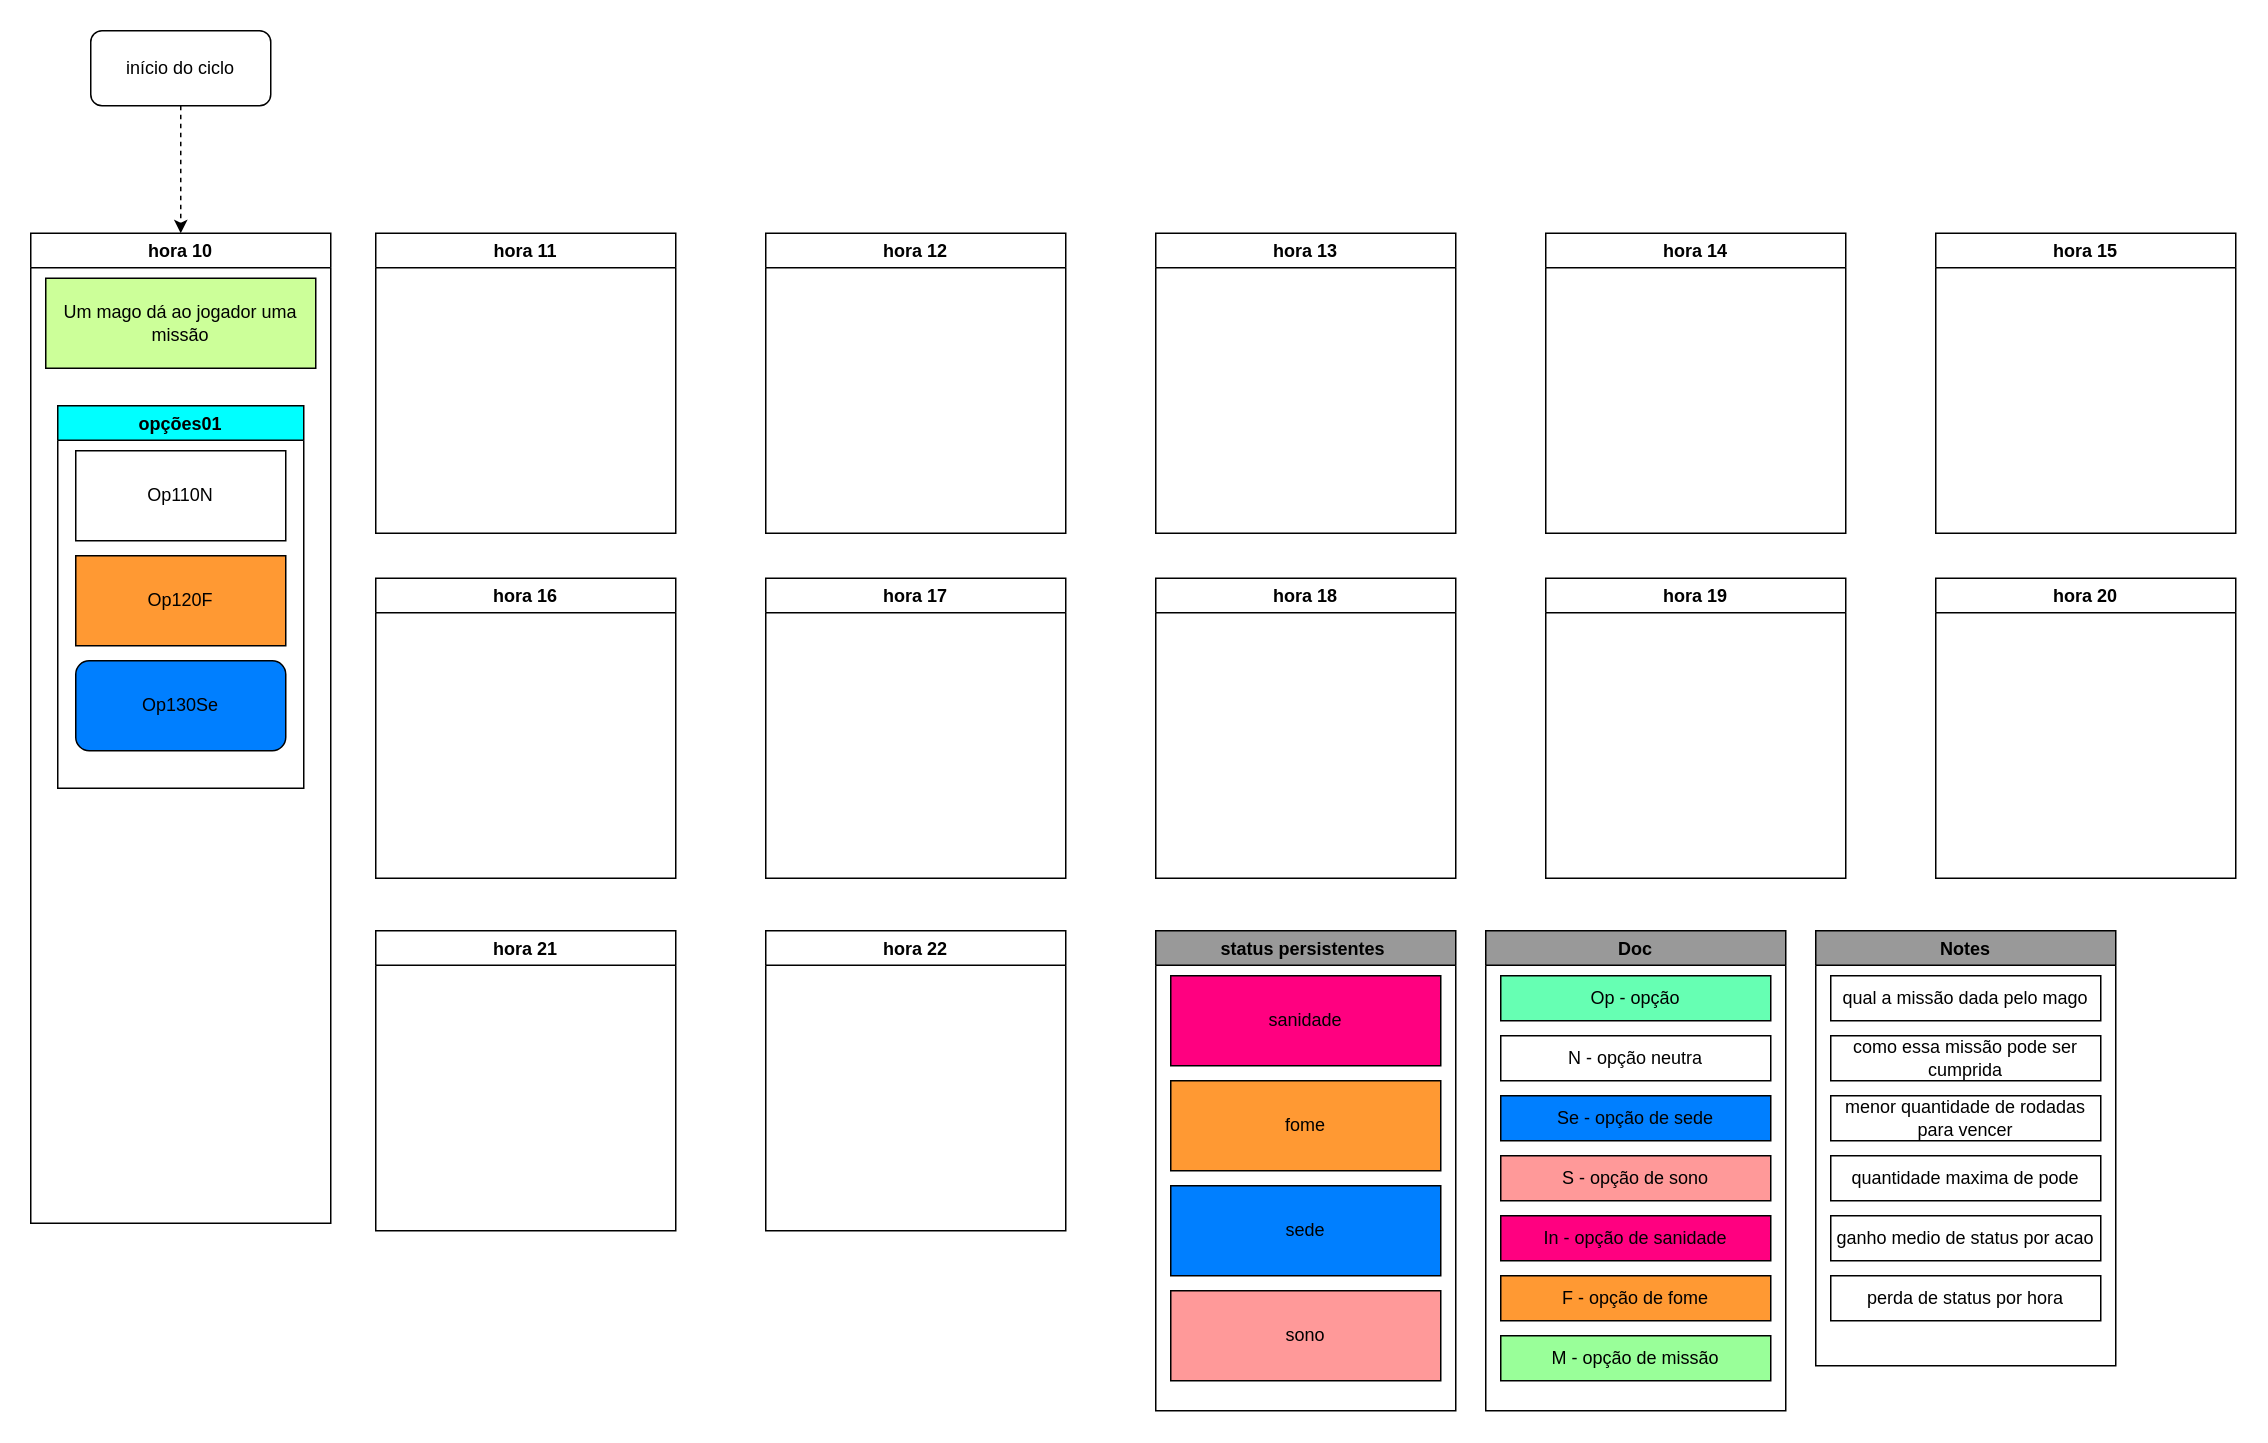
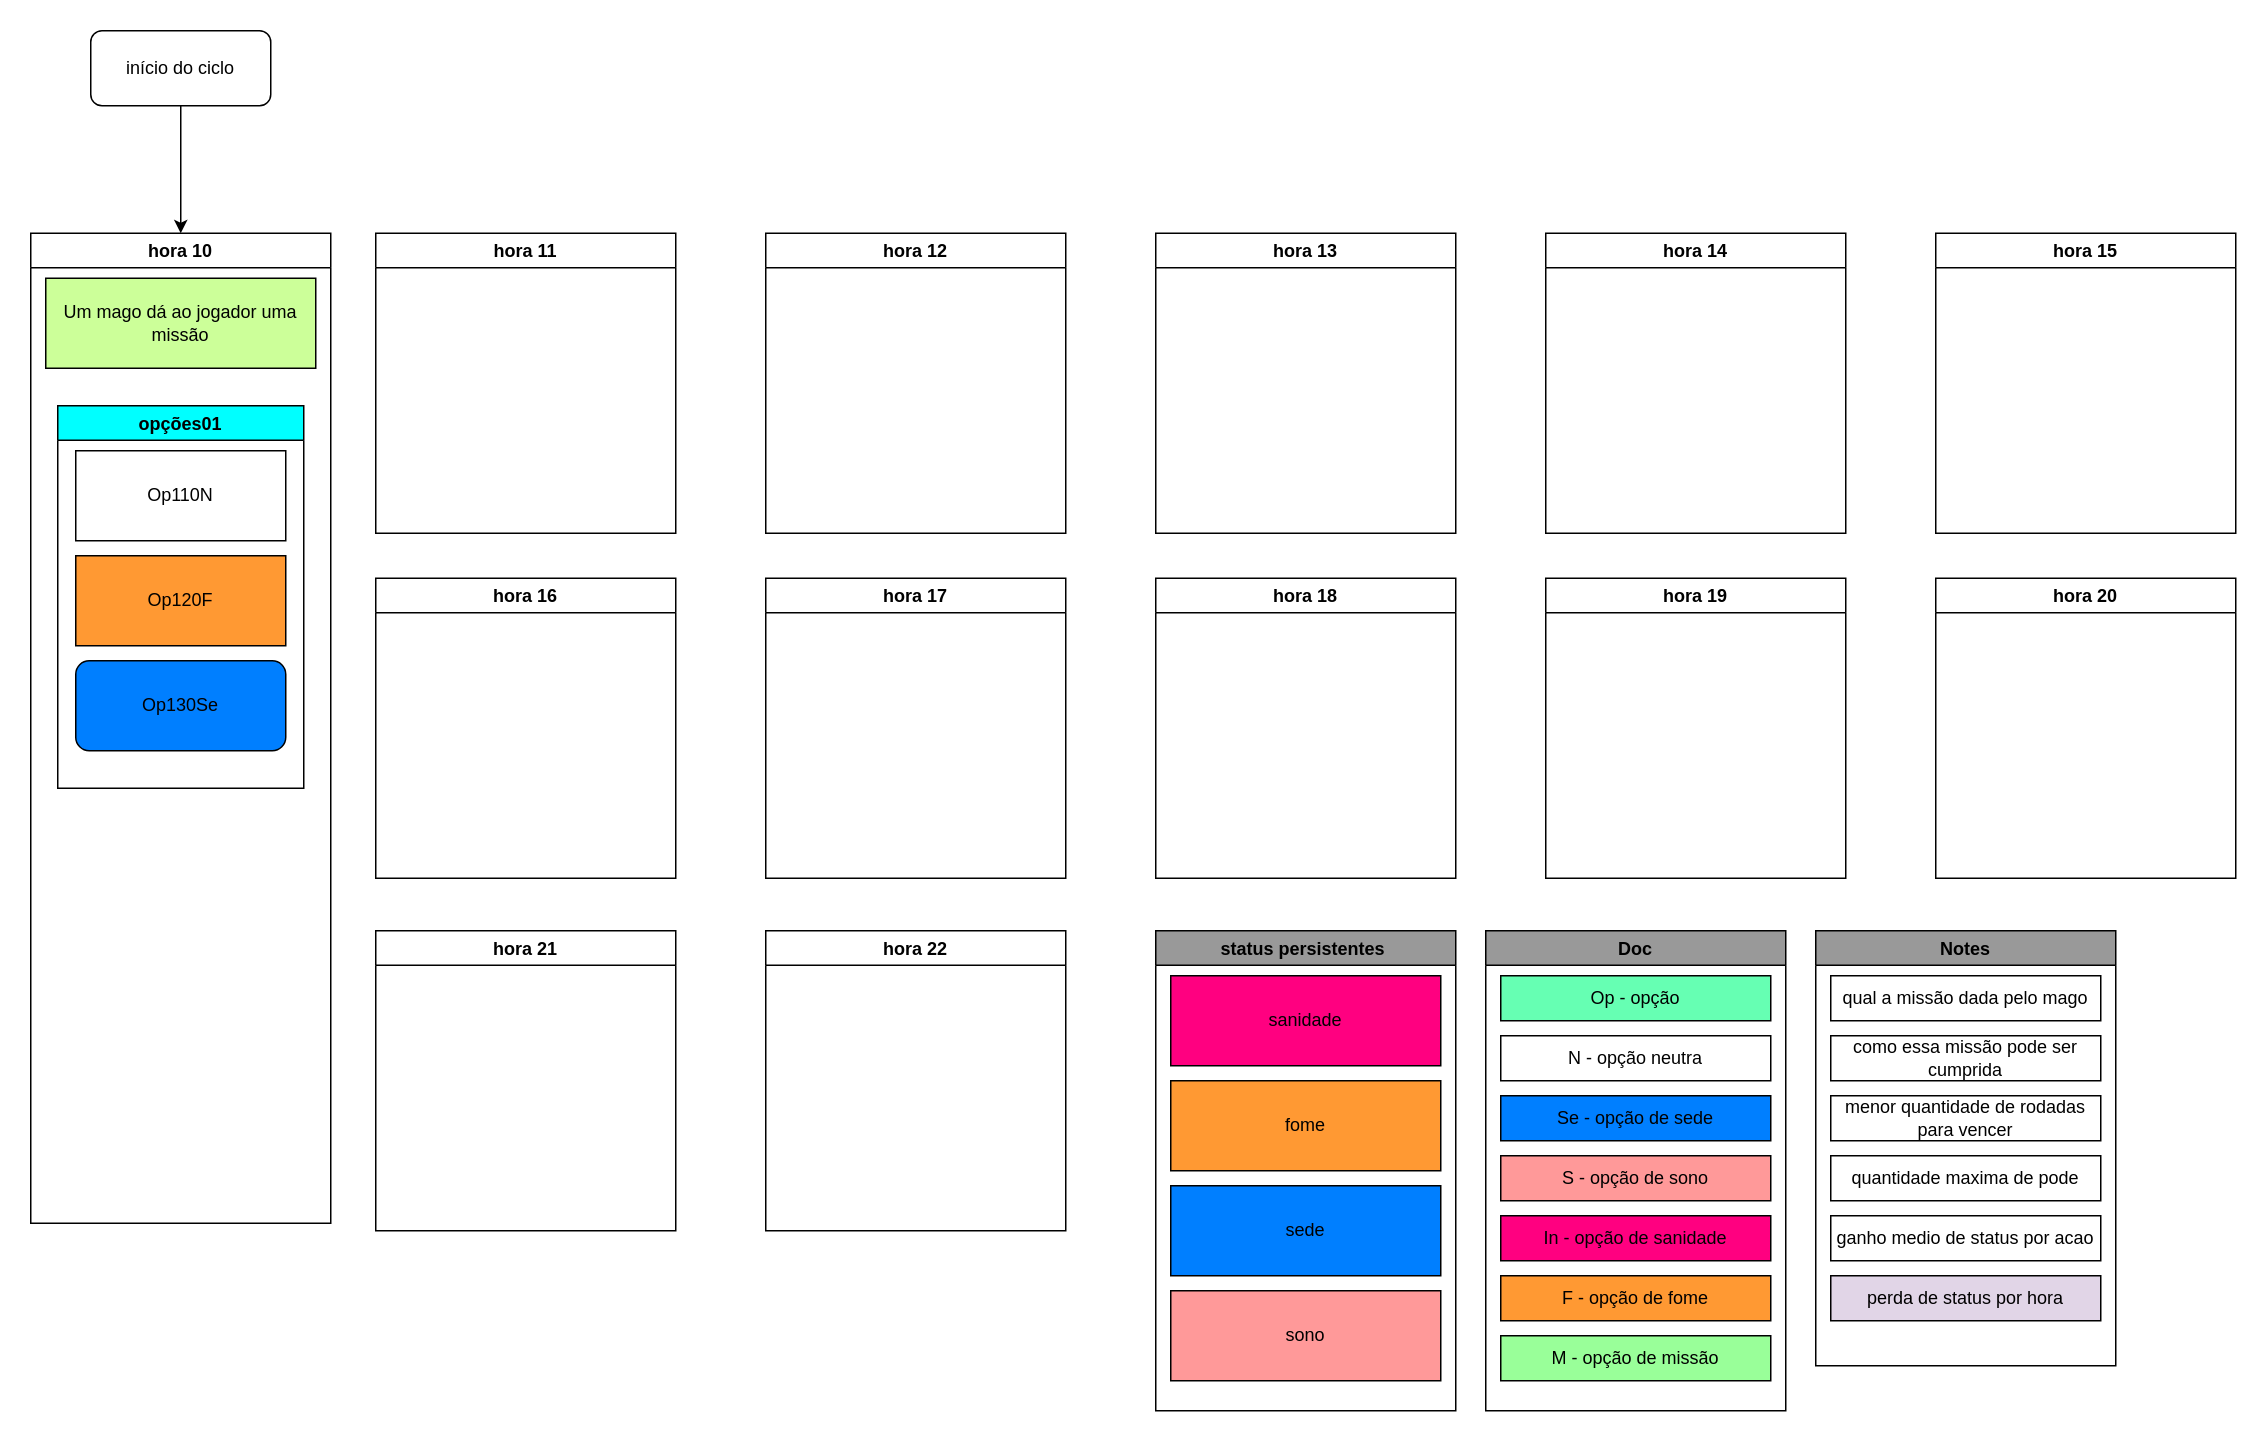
  <mxCell id="0" />
  <mxCell id="1" parent="0" />
- <mxCell id="2" style="edgeStyle=none;rounded=0;orthogonalLoop=1;jettySize=auto;html=1;entryX=0.5;entryY=0;entryDx=0;entryDy=0;dashed=1;" edge="1" parent="1" source="3" target="4"><mxGeometry relative="1" as="geometry" /></mxCell>
+ <mxCell id="2" style="edgeStyle=none;rounded=0;orthogonalLoop=1;jettySize=auto;html=1;entryX=0.5;entryY=0;entryDx=0;entryDy=0;" edge="1" parent="1" source="3" target="4"><mxGeometry relative="1" as="geometry" /></mxCell>
  <mxCell id="3" value="início do ciclo" style="rounded=1;whiteSpace=wrap;html=1;" parent="1" vertex="1"><mxGeometry x="60" y="20" width="120" height="50" as="geometry" /></mxCell>
  <mxCell id="4" value="hora 10" style="swimlane;" parent="1" vertex="1"><mxGeometry x="20" y="155" width="200" height="660" as="geometry" /></mxCell>
  <mxCell id="5" value="Um mago dá ao jogador uma missão" style="whiteSpace=wrap;html=1;fillColor=#CCFF99;" parent="4" vertex="1"><mxGeometry x="10" y="30" width="180" height="60" as="geometry" /></mxCell>
  <mxCell id="6" value="opções01" style="swimlane;strokeColor=#000000;fillColor=#00FFFF;" parent="4" vertex="1"><mxGeometry x="18" y="115" width="164" height="255" as="geometry" /></mxCell>
  <mxCell id="7" value="Op120F" style="rounded=0;whiteSpace=wrap;html=1;fillColor=#FF9933;" parent="6" vertex="1"><mxGeometry x="12" y="100" width="140" height="60" as="geometry" /></mxCell>
  <mxCell id="8" value="Op130Se" style="whiteSpace=wrap;html=1;fillColor=#007FFF;rounded=1;" parent="6" vertex="1"><mxGeometry x="12" y="170" width="140" height="60" as="geometry" /></mxCell>
  <mxCell id="9" value="status persistentes " style="swimlane;fillColor=#999999;" parent="1" vertex="1"><mxGeometry x="770" y="620" width="200" height="320" as="geometry" /></mxCell>
  <mxCell id="10" value="fome" style="whiteSpace=wrap;html=1;fillColor=#FF9933;" parent="9" vertex="1"><mxGeometry x="10" y="100" width="180" height="60" as="geometry" /></mxCell>
  <mxCell id="11" value="sede" style="whiteSpace=wrap;html=1;fillColor=#007FFF;" parent="9" vertex="1"><mxGeometry x="10" y="170" width="180" height="60" as="geometry" /></mxCell>
  <mxCell id="12" value="sanidade" style="whiteSpace=wrap;html=1;fillColor=#FF0080;" parent="9" vertex="1"><mxGeometry x="10" y="30" width="180" height="60" as="geometry" /></mxCell>
  <mxCell id="13" value="sono" style="whiteSpace=wrap;html=1;fillColor=#FF9999;" parent="9" vertex="1"><mxGeometry x="10" y="240" width="180" height="60" as="geometry" /></mxCell>
  <mxCell id="14" value="hora 11" style="swimlane;" parent="1" vertex="1"><mxGeometry x="250" y="155" width="200" height="200" as="geometry" /></mxCell>
  <mxCell id="15" value="hora 12" style="swimlane;" parent="1" vertex="1"><mxGeometry x="510" y="155" width="200" height="200" as="geometry" /></mxCell>
  <mxCell id="16" value="hora 13" style="swimlane;" parent="1" vertex="1"><mxGeometry x="770" y="155" width="200" height="200" as="geometry" /></mxCell>
  <mxCell id="17" value="hora 14" style="swimlane;" parent="1" vertex="1"><mxGeometry x="1030" y="155" width="200" height="200" as="geometry" /></mxCell>
  <mxCell id="18" value="hora 15" style="swimlane;" parent="1" vertex="1"><mxGeometry x="1290" y="155" width="200" height="200" as="geometry" /></mxCell>
  <mxCell id="19" value="hora 21" style="swimlane;" parent="1" vertex="1"><mxGeometry x="250" y="620" width="200" height="200" as="geometry" /></mxCell>
  <mxCell id="20" value="hora 22" style="swimlane;" parent="1" vertex="1"><mxGeometry x="510" y="620" width="200" height="200" as="geometry" /></mxCell>
  <mxCell id="21" value="hora 19" style="swimlane;" parent="1" vertex="1"><mxGeometry x="1030" y="385" width="200" height="200" as="geometry" /></mxCell>
  <mxCell id="22" value="hora 18" style="swimlane;" parent="1" vertex="1"><mxGeometry x="770" y="385" width="200" height="200" as="geometry" /></mxCell>
  <mxCell id="23" value="hora 16" style="swimlane;startSize=23;" parent="1" vertex="1"><mxGeometry x="250" y="385" width="200" height="200" as="geometry" /></mxCell>
  <mxCell id="24" value="hora 17" style="swimlane;startSize=23;" parent="1" vertex="1"><mxGeometry x="510" y="385" width="200" height="200" as="geometry" /></mxCell>
  <mxCell id="25" value="hora 20" style="swimlane;" parent="1" vertex="1"><mxGeometry x="1290" y="385" width="200" height="200" as="geometry" /></mxCell>
  <mxCell id="26" value="Op110N" style="whiteSpace=wrap;html=1;" parent="1" vertex="1"><mxGeometry x="50" y="300" width="140" height="60" as="geometry" /></mxCell>
  <mxCell id="27" value="Doc" style="swimlane;fillColor=#999999;" parent="1" vertex="1"><mxGeometry x="990" y="620" width="200" height="320" as="geometry" /></mxCell>
  <mxCell id="28" value="Op - opção" style="whiteSpace=wrap;html=1;fillColor=#66FFB3;" parent="27" vertex="1"><mxGeometry x="10" y="30" width="180" height="30" as="geometry" /></mxCell>
  <mxCell id="29" value="N - opção neutra" style="whiteSpace=wrap;html=1;" parent="27" vertex="1"><mxGeometry x="10" y="70" width="180" height="30" as="geometry" /></mxCell>
  <mxCell id="30" value="Se - opção de sede" style="whiteSpace=wrap;html=1;fillColor=#007FFF;" parent="27" vertex="1"><mxGeometry x="10" y="110" width="180" height="30" as="geometry" /></mxCell>
  <mxCell id="31" value="S - opção de sono" style="whiteSpace=wrap;html=1;fillColor=#FF9999;" parent="27" vertex="1"><mxGeometry x="10" y="150" width="180" height="30" as="geometry" /></mxCell>
  <mxCell id="32" value="In - opção de sanidade" style="whiteSpace=wrap;html=1;fillColor=#FF0080;" vertex="1" parent="27"><mxGeometry x="10" y="190" width="180" height="30" as="geometry" /></mxCell>
  <mxCell id="33" value="F - opção de fome" style="whiteSpace=wrap;html=1;fillColor=#FF9933;" vertex="1" parent="27"><mxGeometry x="10" y="230" width="180" height="30" as="geometry" /></mxCell>
  <mxCell id="34" value="M - opção de missão" style="whiteSpace=wrap;html=1;fillColor=#99FF99;" vertex="1" parent="27"><mxGeometry x="10" y="270" width="180" height="30" as="geometry" /></mxCell>
  <mxCell id="35" value="Notes" style="swimlane;fillColor=#999999;" vertex="1" parent="1"><mxGeometry x="1210" y="620" width="200" height="290" as="geometry" /></mxCell>
  <mxCell id="36" value="como essa missão pode ser cumprida" style="whiteSpace=wrap;html=1;" vertex="1" parent="35"><mxGeometry x="10" y="70" width="180" height="30" as="geometry" /></mxCell>
  <mxCell id="37" value="quantidade maxima de pode" style="whiteSpace=wrap;html=1;" vertex="1" parent="35"><mxGeometry x="10" y="150" width="180" height="30" as="geometry" /></mxCell>
- <mxCell id="38" value="perda de status por hora" style="whiteSpace=wrap;html=1;" vertex="1" parent="35"><mxGeometry x="10" y="230" width="180" height="30" as="geometry" /></mxCell>
+ <mxCell id="38" value="perda de status por hora" style="whiteSpace=wrap;html=1;fillColor=#e1d5e7;" vertex="1" parent="35"><mxGeometry x="10" y="230" width="180" height="30" as="geometry" /></mxCell>
  <mxCell id="39" value="qual a missão dada pelo mago" style="whiteSpace=wrap;html=1;" vertex="1" parent="1"><mxGeometry x="1220" y="650" width="180" height="30" as="geometry" /></mxCell>
  <mxCell id="40" value="menor quantidade de rodadas para vencer" style="whiteSpace=wrap;html=1;" vertex="1" parent="1"><mxGeometry x="1220" y="730" width="180" height="30" as="geometry" /></mxCell>
  <mxCell id="41" value="ganho medio de status por acao" style="whiteSpace=wrap;html=1;" vertex="1" parent="1"><mxGeometry x="1220" y="810" width="180" height="30" as="geometry" /></mxCell>
